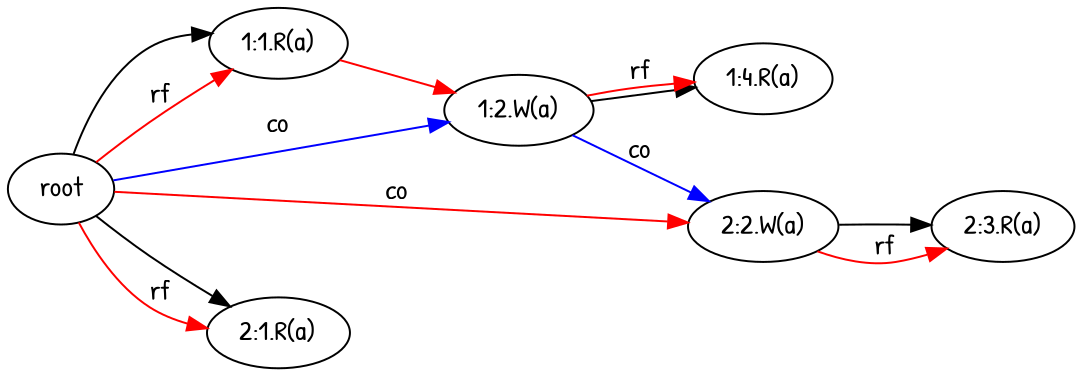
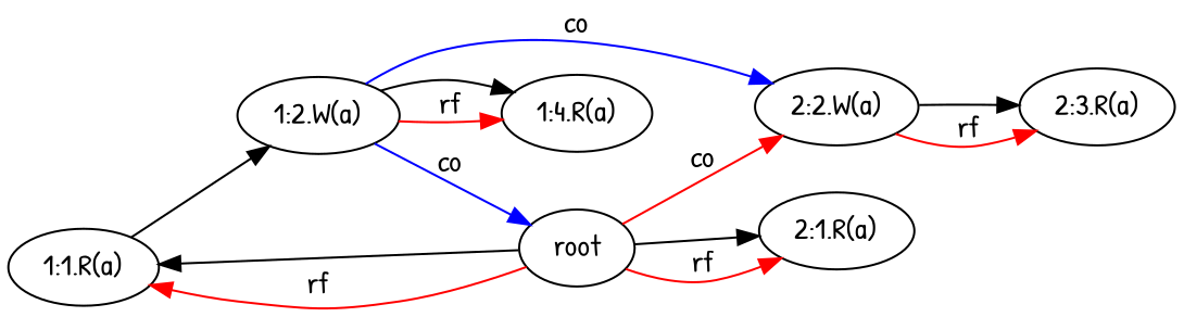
  digraph {
    fontname="Patrick Hand"
    rankdir=LR
    node [fontname="Patrick Hand"]
    edge [fontname="Patrick Hand"]
    n1 [label="1:1.R(a)"]
    n2 [label="1:2.W(a)"]
    n3 [label="2:2.W(a)"]
    n4 [label="1:4.R(a)"]
    root
    n6 [label="2:1.R(a)"]
    n7 [label="2:3.R(a)"]
-   n1 -> n2 [color=red]
+   n1 -> n2
    n2 -> n3 [color=blue label=co]
    n2 -> n4
    n2 -> n4 [color=red label=rf]
    n3 -> n7
    n3 -> n7 [color=red label=rf]
    root -> n1
    root -> n1 [color=red label=rf]
-   root -> n2 [color=blue label=co]
+   n2 -> root [color=blue label=co]
    root -> n3 [color=red label=co]
    root -> n6
    root -> n6 [color=red label=rf]
  }
